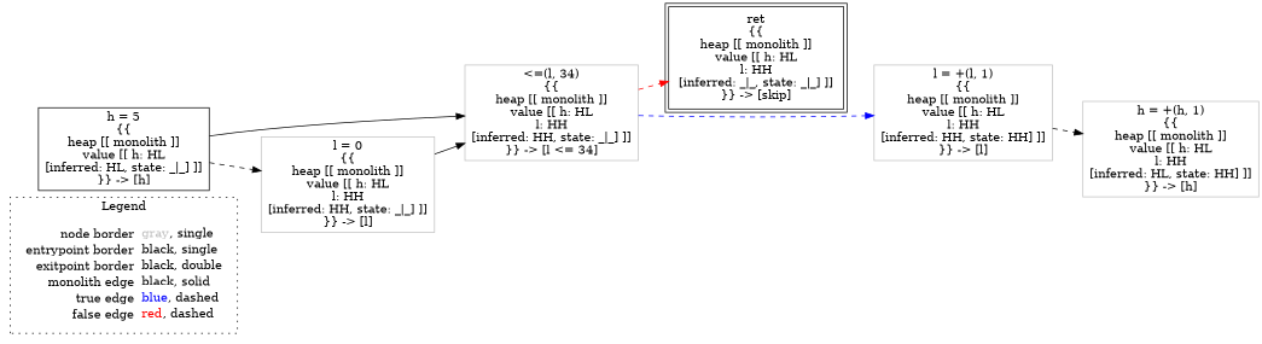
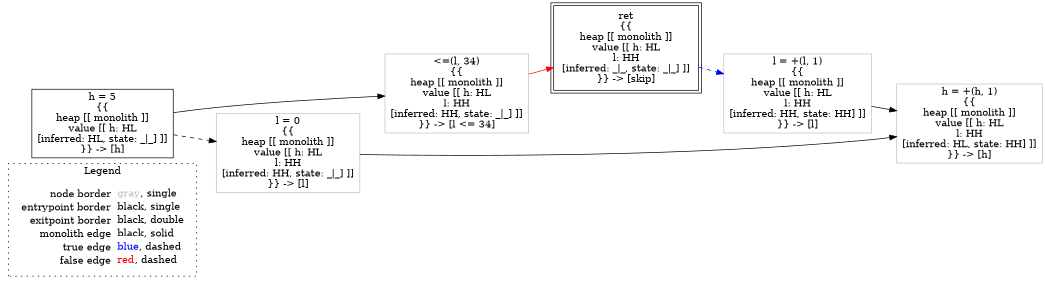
  digraph {
    rankdir=LR
    node [shape=rect color=gray]
    edge [color=black]
    n1 [label=<<table border="0" cellpadding="2" cellspacing="0" cellborder="0"><tr><td align="right">node border&nbsp;</td><td align="left"><font color="gray">gray</font>, single</td></tr><tr><td align="right">entrypoint border&nbsp;</td><td align="left"><font color="black">black</font>, single</td></tr><tr><td align="right">exitpoint border&nbsp;</td><td align="left"><font color="black">black</font>, double</td></tr><tr><td align="right">monolith edge&nbsp;</td><td align="left"><font color="black">black</font>, solid</td></tr><tr><td align="right">true edge&nbsp;</td><td align="left"><font color="blue">blue</font>, dashed</td></tr><tr><td align="right">false edge&nbsp;</td><td align="left"><font color="red">red</font>, dashed</td></tr></table>> shape=plaintext color=""]
    n2 [color=black label=<h = 5<BR/>{{<BR/>heap [[ monolith ]]<BR/>value [[ h: HL<BR/>[inferred: HL, state: _|_] ]]<BR/>}} -&gt; [h]>]
    n3 [label=<l = 0<BR/>{{<BR/>heap [[ monolith ]]<BR/>value [[ h: HL<BR/>l: HH<BR/>[inferred: HH, state: _|_] ]]<BR/>}} -&gt; [l]>]
    n4 [label=<&lt;=(l, 34)<BR/>{{<BR/>heap [[ monolith ]]<BR/>value [[ h: HL<BR/>l: HH<BR/>[inferred: HH, state: _|_] ]]<BR/>}} -&gt; [l &lt;= 34]>]
    n5 [color=black label=<ret<BR/>{{<BR/>heap [[ monolith ]]<BR/>value [[ h: HL<BR/>l: HH<BR/>[inferred: _|_, state: _|_] ]]<BR/>}} -&gt; [skip]> peripheries=2]
    n6 [label=<l = +(l, 1)<BR/>{{<BR/>heap [[ monolith ]]<BR/>value [[ h: HL<BR/>l: HH<BR/>[inferred: HH, state: HH] ]]<BR/>}} -&gt; [l]>]
    n7 [label=<h = +(h, 1)<BR/>{{<BR/>heap [[ monolith ]]<BR/>value [[ h: HL<BR/>l: HH<BR/>[inferred: HL, state: HH] ]]<BR/>}} -&gt; [h]>]
    subgraph cluster_1 {
      label=Legend
      style=dotted
      n1
    }
    n2 -> n3 [style=dashed]
    n2 -> n4
-   n3 -> n4
-   n4 -> n5 [color=red style=dashed]
-   n4 -> n6 [color=blue style=dashed]
-   n6 -> n7 [style=dashed]
+   n3 -> n7
+   n4 -> n5 [color=red style=solid]
+   n5 -> n6 [color=blue style=dashed]
+   n6 -> n7
  }
